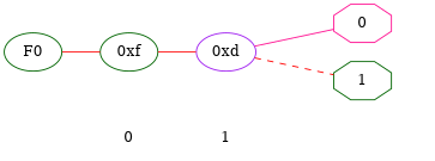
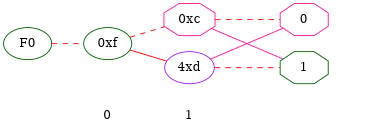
  digraph {
    rankdir=LR
    node [shape=plaintext color=deeppink]
    edge [dir=none color=red]
    "CONST NODES" [style=invis color=""]
    " 0 "
    " 1 "
    F0 [color=darkgreen shape=ellipse]
    "0xf" [color=darkgreen shape=ellipse]
-   "0xd" [color=purple shape=ellipse]
+   "0xc" [shape=octagon]
+   "0xd" [color=purple shape=ellipse label="4xd"]
    n8 [label=0 shape=octagon]
    n9 [color=darkgreen label=1 shape=octagon]
    subgraph sub_1 {
      "CONST NODES"
      " 0 "
      " 1 "
    }
    subgraph sub_2 {
      rank=same
      F0
    }
    subgraph sub_3 {
      rank=same
      " 0 "
      "0xf"
    }
    subgraph sub_4 {
      rank=same
      " 1 "
+     "0xc"
      "0xd"
    }
    subgraph sub_5 {
      rank=same
      "CONST NODES"
      subgraph sub_6 {
        rank=same
        n8
        n9
      }
    }
    " 0 " -> " 1 " [style=invis color=""]
    " 1 " -> "CONST NODES" [style=invis color=""]
-   F0 -> "0xf" [style=solid]
+   F0 -> "0xf" [style=dashed]
+   "0xf" -> "0xc" [style=dashed]
    "0xf" -> "0xd"
+   "0xc" -> n8 [style=dashed]
+   "0xc" -> n9 [color=deeppink]
    "0xd" -> n8 [color=deeppink]
    "0xd" -> n9 [style=dashed]
  }
